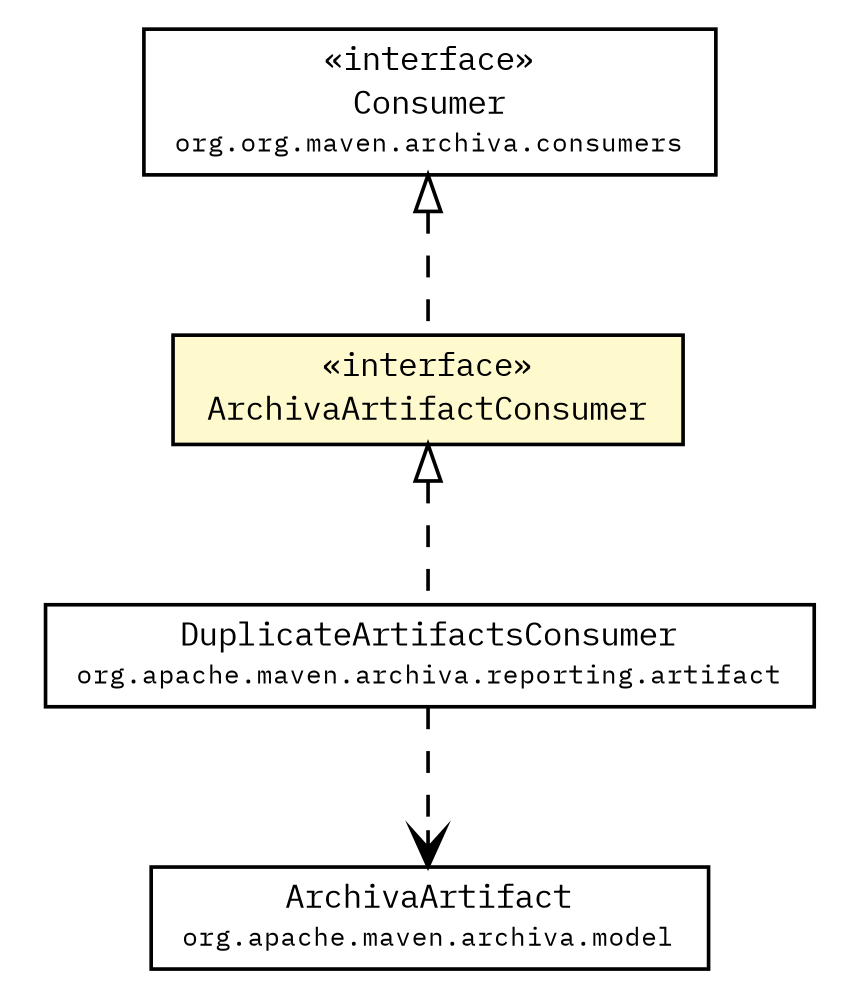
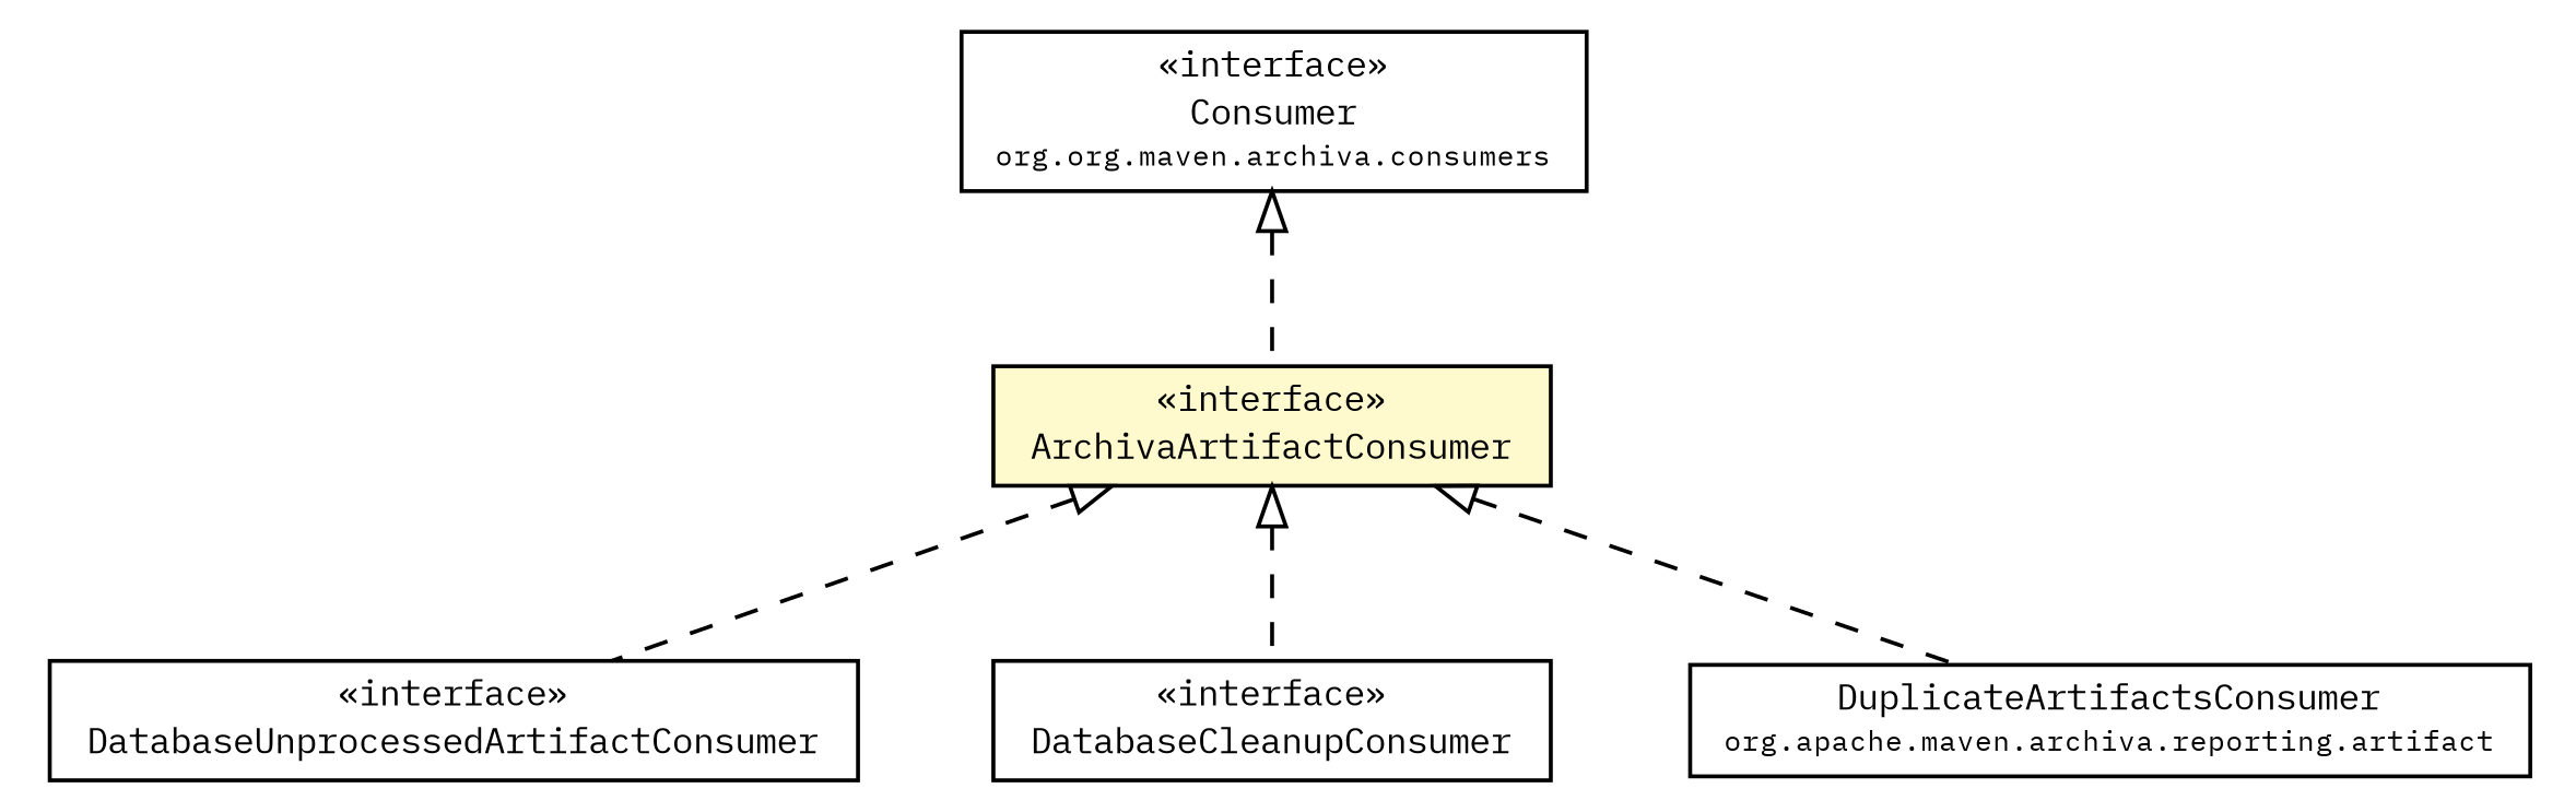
  digraph {
    fontname="IBM Plex Mono"
    node [fontcolor=black fontname="IBM Plex Mono" fontsize=9.0 shape=plaintext]
    edge [arrowtail=empty dir=back fontname="IBM Plex Mono" fontsize=10 headport=p labelfontname=Helvetica labelfontsize=10 style=dashed tailport=p]
    n1 [label=<<table border="0" cellborder="1" cellspacing="0" cellpadding="2" port="p" href="../../consumers/Consumer.html"> 		<tr><td><table border="0" cellspacing="0" cellpadding="1"> 			<tr><td> &laquo;interface&raquo; </td></tr> 			<tr><td> Consumer </td></tr> 			<tr><td><font point-size="7.0"> org.org.maven.archiva.consumers </font></td></tr> 		</table></td></tr> 		</table>>]
    n2 [label=<<table border="0" cellborder="1" cellspacing="0" cellpadding="2" port="p" bgcolor="lemonChiffon" href="./ArchivaArtifactConsumer.html"> 		<tr><td><table border="0" cellspacing="0" cellpadding="1"> 			<tr><td> &laquo;interface&raquo; </td></tr> 			<tr><td> ArchivaArtifactConsumer </td></tr> 		</table></td></tr> 		</table>>]
+   n3 [label=<<table border="0" cellborder="1" cellspacing="0" cellpadding="2" port="p" href="./DatabaseUnprocessedArtifactConsumer.html"> 		<tr><td><table border="0" cellspacing="0" cellpadding="1"> 			<tr><td> &laquo;interface&raquo; </td></tr> 			<tr><td> DatabaseUnprocessedArtifactConsumer </td></tr> 		</table></td></tr> 		</table>>]
+   n4 [label=<<table border="0" cellborder="1" cellspacing="0" cellpadding="2" port="p" href="./DatabaseCleanupConsumer.html"> 		<tr><td><table border="0" cellspacing="0" cellpadding="1"> 			<tr><td> &laquo;interface&raquo; </td></tr> 			<tr><td> DatabaseCleanupConsumer </td></tr> 		</table></td></tr> 		</table>>]
    n5 [label=<<table border="0" cellborder="1" cellspacing="0" cellpadding="2" port="p" href="../../reporting/artifact/DuplicateArtifactsConsumer.html"> 		<tr><td><table border="0" cellspacing="0" cellpadding="1"> 			<tr><td> DuplicateArtifactsConsumer </td></tr> 			<tr><td><font point-size="7.0"> org.apache.maven.archiva.reporting.artifact </font></td></tr> 		</table></td></tr> 		</table>>]
-   n6 [label=<<table border="0" cellborder="1" cellspacing="0" cellpadding="2" port="p" href="../../model/ArchivaArtifact.html"> 		<tr><td><table border="0" cellspacing="0" cellpadding="1"> 			<tr><td> ArchivaArtifact </td></tr> 			<tr><td><font point-size="7.0"> org.apache.maven.archiva.model </font></td></tr> 		</table></td></tr> 		</table>>]
    n1 -> n2
+   n2 -> n3
+   n2 -> n4
    n2 -> n5
-   n5 -> n6 [arrowhead=open color=black fontcolor=black fontsize=10.0 arrowtail="" dir=""]
  }
